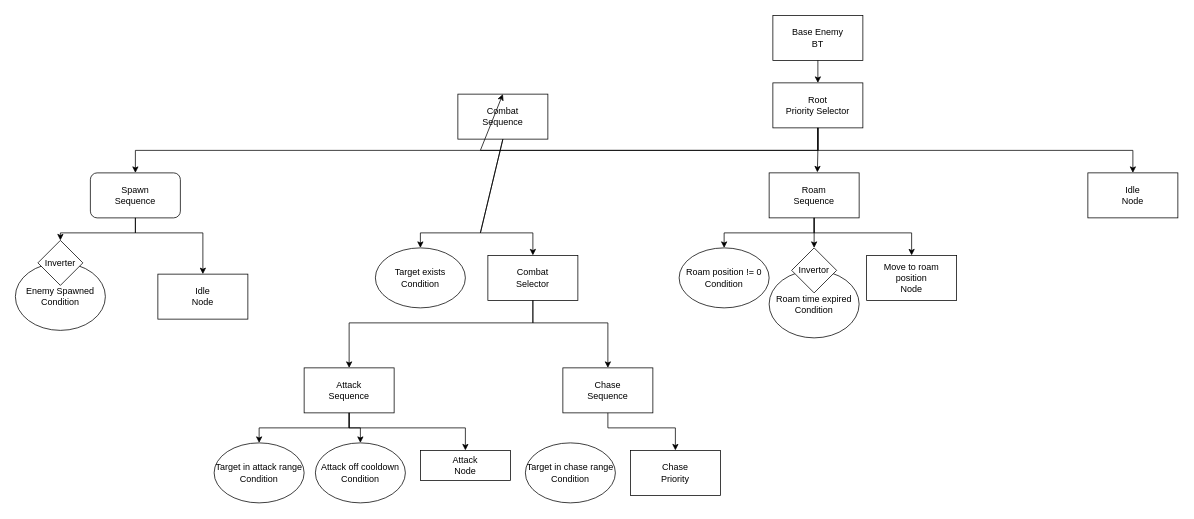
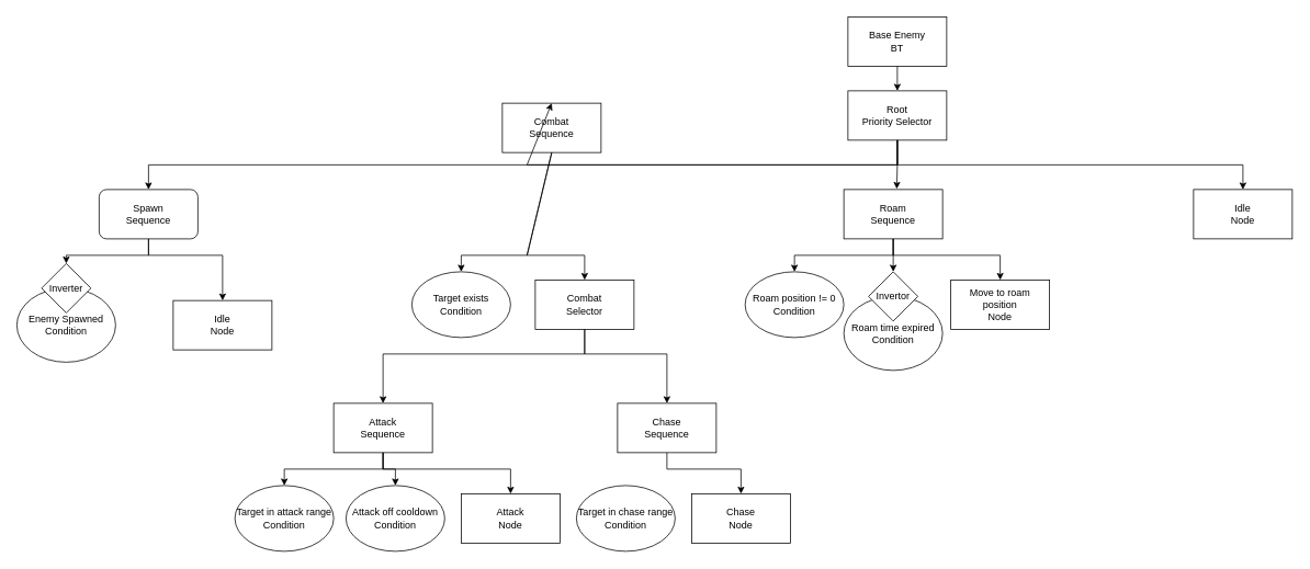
  <mxCell id="0" />
  <mxCell id="1" parent="0" />
  <mxCell id="2" value="Root&lt;div&gt;Priority Selector&lt;/div&gt;" style="rounded=0;whiteSpace=wrap;html=1;" parent="1" vertex="1"><mxGeometry x="1030" y="110" width="120" height="60" as="geometry" /></mxCell>
  <mxCell id="3" value="Roam&lt;div&gt;Sequence&lt;/div&gt;" style="rounded=0;whiteSpace=wrap;html=1;" parent="1" vertex="1"><mxGeometry x="1025" y="230" width="120" height="60" as="geometry" /></mxCell>
  <mxCell id="4" value="Roam position != 0&lt;div&gt;Condition&lt;/div&gt;" style="ellipse;whiteSpace=wrap;html=1;" parent="1" vertex="1"><mxGeometry x="905" y="330" width="120" height="80" as="geometry" /></mxCell>
  <mxCell id="5" value="Move to roam position&lt;div&gt;Node&lt;/div&gt;" style="rounded=0;whiteSpace=wrap;html=1;" parent="1" vertex="1"><mxGeometry x="1155" y="340" width="120" height="60" as="geometry" /></mxCell>
  <mxCell id="6" value="" style="endArrow=classic;html=1;rounded=0;exitX=0.5;exitY=1;exitDx=0;exitDy=0;entryX=0.5;entryY=0;entryDx=0;entryDy=0;" parent="1" source="3" target="4" edge="1"><mxGeometry width="50" height="50" relative="1" as="geometry"><mxPoint x="975" y="460" as="sourcePoint" /><mxPoint x="1025" y="410" as="targetPoint" /><Array as="points"><mxPoint x="1085" y="310" /><mxPoint x="965" y="310" /></Array></mxGeometry></mxCell>
  <mxCell id="7" value="" style="endArrow=classic;html=1;rounded=0;exitX=0.5;exitY=1;exitDx=0;exitDy=0;entryX=0.5;entryY=0;entryDx=0;entryDy=0;" parent="1" source="3" target="5" edge="1"><mxGeometry width="50" height="50" relative="1" as="geometry"><mxPoint x="1045" y="450" as="sourcePoint" /><mxPoint x="1095" y="400" as="targetPoint" /><Array as="points"><mxPoint x="1085" y="310" /><mxPoint x="1215" y="310" /></Array></mxGeometry></mxCell>
  <mxCell id="8" value="Base Enemy&lt;div&gt;BT&lt;/div&gt;" style="rounded=0;whiteSpace=wrap;html=1;" parent="1" vertex="1"><mxGeometry x="1030" y="20" width="120" height="60" as="geometry" /></mxCell>
  <mxCell id="9" value="" style="endArrow=classic;html=1;rounded=0;exitX=0.5;exitY=1;exitDx=0;exitDy=0;entryX=0.5;entryY=0;entryDx=0;entryDy=0;" parent="1" source="8" target="2" edge="1"><mxGeometry width="50" height="50" relative="1" as="geometry"><mxPoint x="1050" y="310" as="sourcePoint" /><mxPoint x="1100" y="260" as="targetPoint" /></mxGeometry></mxCell>
  <mxCell id="10" value="&lt;div&gt;Idle&lt;/div&gt;&lt;div&gt;Node&lt;/div&gt;" style="rounded=0;whiteSpace=wrap;html=1;" parent="1" vertex="1"><mxGeometry x="1450" y="230" width="120" height="60" as="geometry" /></mxCell>
  <mxCell id="11" value="" style="endArrow=classic;html=1;rounded=0;entryX=0.5;entryY=0;entryDx=0;entryDy=0;" parent="1" target="10" edge="1"><mxGeometry width="50" height="50" relative="1" as="geometry"><mxPoint x="1090" y="170" as="sourcePoint" /><mxPoint x="1850" y="230" as="targetPoint" /><Array as="points"><mxPoint x="1090" y="200" /><mxPoint x="1510" y="200" /></Array></mxGeometry></mxCell>
  <mxCell id="12" value="&lt;div&gt;Roam time expired&lt;/div&gt;&lt;div&gt;Condition&lt;/div&gt;" style="ellipse;whiteSpace=wrap;html=1;" parent="1" vertex="1"><mxGeometry x="1025" y="360" width="120" height="90" as="geometry" /></mxCell>
  <mxCell id="13" value="" style="endArrow=classic;html=1;rounded=0;exitX=0.5;exitY=1;exitDx=0;exitDy=0;entryX=0.5;entryY=0;entryDx=0;entryDy=0;" parent="1" source="3" target="14" edge="1"><mxGeometry width="50" height="50" relative="1" as="geometry"><mxPoint x="1065" y="430" as="sourcePoint" /><mxPoint x="1105" y="330" as="targetPoint" /></mxGeometry></mxCell>
  <mxCell id="14" value="Invertor" style="rhombus;whiteSpace=wrap;html=1;" parent="1" vertex="1"><mxGeometry x="1055" y="330" width="60" height="60" as="geometry" /></mxCell>
  <mxCell id="15" value="Combat&lt;div&gt;Selector&lt;/div&gt;" style="rounded=0;whiteSpace=wrap;html=1;" parent="1" vertex="1"><mxGeometry x="650" y="340" width="120" height="60" as="geometry" /></mxCell>
  <mxCell id="16" value="Attack&lt;div&gt;Sequence&lt;/div&gt;" style="rounded=0;whiteSpace=wrap;html=1;" parent="1" vertex="1"><mxGeometry x="405" y="490" width="120" height="60" as="geometry" /></mxCell>
  <mxCell id="17" value="Target in attack range&lt;div&gt;Condition&lt;/div&gt;" style="ellipse;whiteSpace=wrap;html=1;" parent="1" vertex="1"><mxGeometry x="285" y="590" width="120" height="80" as="geometry" /></mxCell>
  <mxCell id="18" value="" style="endArrow=classic;html=1;rounded=0;entryX=0.5;entryY=0;entryDx=0;entryDy=0;exitX=0.5;exitY=1;exitDx=0;exitDy=0;" parent="1" source="16" target="17" edge="1"><mxGeometry width="50" height="50" relative="1" as="geometry"><mxPoint x="405" y="570" as="sourcePoint" /><mxPoint x="555" y="610" as="targetPoint" /><Array as="points"><mxPoint x="465" y="570" /><mxPoint x="345" y="570" /></Array></mxGeometry></mxCell>
  <mxCell id="19" value="Attack off cooldown&lt;div&gt;Condition&lt;/div&gt;" style="ellipse;whiteSpace=wrap;html=1;" parent="1" vertex="1"><mxGeometry x="420" y="590" width="120" height="80" as="geometry" /></mxCell>
  <mxCell id="20" value="" style="endArrow=classic;html=1;rounded=0;entryX=0.5;entryY=0;entryDx=0;entryDy=0;" parent="1" target="19" edge="1"><mxGeometry width="50" height="50" relative="1" as="geometry"><mxPoint x="465" y="550" as="sourcePoint" /><mxPoint x="555" y="610" as="targetPoint" /><Array as="points"><mxPoint x="465" y="570" /><mxPoint x="480" y="570" /></Array></mxGeometry></mxCell>
- <mxCell id="21" value="Attack&lt;div&gt;Node&lt;/div&gt;" style="rounded=0;whiteSpace=wrap;html=1;" parent="1" vertex="1"><mxGeometry x="560" y="600" width="120" height="40" as="geometry" /></mxCell>
+ <mxCell id="21" value="Attack&lt;div&gt;Node&lt;/div&gt;" style="rounded=0;whiteSpace=wrap;html=1;" parent="1" vertex="1"><mxGeometry x="560" y="600" width="120" height="60" as="geometry" /></mxCell>
  <mxCell id="22" value="" style="endArrow=classic;html=1;rounded=0;exitX=0.5;exitY=1;exitDx=0;exitDy=0;entryX=0.5;entryY=0;entryDx=0;entryDy=0;" parent="1" source="16" target="21" edge="1"><mxGeometry width="50" height="50" relative="1" as="geometry"><mxPoint x="635" y="650" as="sourcePoint" /><mxPoint x="685" y="600" as="targetPoint" /><Array as="points"><mxPoint x="465" y="570" /><mxPoint x="620" y="570" /></Array></mxGeometry></mxCell>
  <mxCell id="23" value="Chase&lt;div&gt;Sequence&lt;/div&gt;" style="rounded=0;whiteSpace=wrap;html=1;" parent="1" vertex="1"><mxGeometry x="750" y="490" width="120" height="60" as="geometry" /></mxCell>
  <mxCell id="24" value="Target in chase range&lt;div&gt;Condition&lt;/div&gt;" style="ellipse;whiteSpace=wrap;html=1;" parent="1" vertex="1"><mxGeometry x="700" y="590" width="120" height="80" as="geometry" /></mxCell>
- <mxCell id="25" value="Chase&lt;div&gt;Priority&lt;/div&gt;" style="rounded=0;whiteSpace=wrap;html=1;" parent="1" vertex="1"><mxGeometry x="840" y="600" width="120" height="60" as="geometry" /></mxCell>
+ <mxCell id="25" value="Chase&lt;div&gt;Node&lt;/div&gt;" style="rounded=0;whiteSpace=wrap;html=1;" parent="1" vertex="1"><mxGeometry x="840" y="600" width="120" height="60" as="geometry" /></mxCell>
  <mxCell id="26" value="" style="endArrow=classic;html=1;rounded=0;exitX=0.5;exitY=1;exitDx=0;exitDy=0;entryX=0.5;entryY=0;entryDx=0;entryDy=0;" parent="1" source="23" target="25" edge="1"><mxGeometry width="50" height="50" relative="1" as="geometry"><mxPoint x="860" y="640" as="sourcePoint" /><mxPoint x="910" y="590" as="targetPoint" /><Array as="points"><mxPoint x="810" y="570" /><mxPoint x="900" y="570" /></Array></mxGeometry></mxCell>
  <mxCell id="27" value="Combat&lt;div&gt;Sequence&lt;/div&gt;" style="rounded=0;whiteSpace=wrap;html=1;" parent="1" vertex="1"><mxGeometry x="610" y="125" width="120" height="60" as="geometry" /></mxCell>
  <mxCell id="28" value="Target exists&lt;div&gt;Condition&lt;/div&gt;" style="ellipse;whiteSpace=wrap;html=1;" parent="1" vertex="1"><mxGeometry x="500" y="330" width="120" height="80" as="geometry" /></mxCell>
  <mxCell id="29" value="" style="endArrow=classic;html=1;rounded=0;exitX=0.5;exitY=1;exitDx=0;exitDy=0;entryX=0.5;entryY=0;entryDx=0;entryDy=0;" parent="1" source="27" target="28" edge="1"><mxGeometry width="50" height="50" relative="1" as="geometry"><mxPoint x="800" y="390" as="sourcePoint" /><mxPoint x="850" y="340" as="targetPoint" /><Array as="points"><mxPoint x="640" y="310" /><mxPoint x="560" y="310" /></Array></mxGeometry></mxCell>
  <mxCell id="30" value="" style="endArrow=classic;html=1;rounded=0;exitX=0.5;exitY=1;exitDx=0;exitDy=0;entryX=0.5;entryY=0;entryDx=0;entryDy=0;" parent="1" source="27" target="15" edge="1"><mxGeometry width="50" height="50" relative="1" as="geometry"><mxPoint x="810" y="380" as="sourcePoint" /><mxPoint x="860" y="330" as="targetPoint" /><Array as="points"><mxPoint x="640" y="310" /><mxPoint y="310" x="710" /></Array></mxGeometry></mxCell>
  <mxCell id="31" value="" style="endArrow=classic;html=1;rounded=0;exitX=0.5;exitY=1;exitDx=0;exitDy=0;entryX=0.5;entryY=0;entryDx=0;entryDy=0;" parent="1" source="15" target="16" edge="1"><mxGeometry width="50" height="50" relative="1" as="geometry"><mxPoint x="780" y="510" as="sourcePoint" /><mxPoint x="830" y="460" as="targetPoint" /><Array as="points"><mxPoint y="430" x="710" /><mxPoint x="465" y="430" /></Array></mxGeometry></mxCell>
  <mxCell id="32" value="" style="endArrow=classic;html=1;rounded=0;exitX=0.5;exitY=1;exitDx=0;exitDy=0;entryX=0.5;entryY=0;entryDx=0;entryDy=0;" parent="1" source="15" target="23" edge="1"><mxGeometry width="50" height="50" relative="1" as="geometry"><mxPoint x="830" y="520" as="sourcePoint" /><mxPoint x="880" y="470" as="targetPoint" /><Array as="points"><mxPoint y="430" x="710" /><mxPoint x="810" y="430" /></Array></mxGeometry></mxCell>
  <mxCell id="33" value="" style="endArrow=classic;html=1;rounded=0;exitX=0.5;exitY=1;exitDx=0;exitDy=0;entryX=0.5;entryY=0;entryDx=0;entryDy=0;" parent="1" source="2" target="27" edge="1"><mxGeometry width="50" height="50" relative="1" as="geometry"><mxPoint x="990" y="390" as="sourcePoint" /><mxPoint x="1040" y="340" as="targetPoint" /><Array as="points"><mxPoint x="1090" y="200" /><mxPoint x="640" y="200" /></Array></mxGeometry></mxCell>
  <mxCell id="34" value="" style="endArrow=classic;html=1;rounded=0;exitX=0.5;exitY=1;exitDx=0;exitDy=0;entryX=0.536;entryY=-0.012;entryDx=0;entryDy=0;entryPerimeter=0;" parent="1" source="2" target="3" edge="1"><mxGeometry width="50" height="50" relative="1" as="geometry"><mxPoint x="1190" y="310" as="sourcePoint" /><mxPoint x="1240" y="260" as="targetPoint" /><Array as="points"><mxPoint x="1090" y="200" /></Array></mxGeometry></mxCell>
  <mxCell id="35" value="Spawn&lt;div&gt;Sequence&lt;/div&gt;" style="whiteSpace=wrap;html=1;rounded=1;" vertex="1" parent="1"><mxGeometry x="120" y="230" width="120" height="60" as="geometry" /></mxCell>
  <mxCell id="36" value="&lt;div&gt;&lt;span style=&quot;background-color: initial;&quot;&gt;Enemy Spawned&lt;/span&gt;&lt;/div&gt;&lt;div&gt;&lt;span style=&quot;background-color: initial;&quot;&gt;Condition&lt;/span&gt;&lt;br&gt;&lt;/div&gt;" style="ellipse;whiteSpace=wrap;html=1;" vertex="1" parent="1"><mxGeometry x="20" y="350" width="120" height="90" as="geometry" /></mxCell>
  <mxCell id="37" value="Inverter" style="rhombus;whiteSpace=wrap;html=1;" vertex="1" parent="1"><mxGeometry x="50" y="320" width="60" height="60" as="geometry" /></mxCell>
  <mxCell id="38" value="&lt;div&gt;Idle&lt;/div&gt;&lt;div&gt;Node&lt;/div&gt;" style="rounded=0;whiteSpace=wrap;html=1;" vertex="1" parent="1"><mxGeometry x="210" y="365" width="120" height="60" as="geometry" /></mxCell>
  <mxCell id="39" value="" style="endArrow=classic;html=1;rounded=0;exitX=0.5;exitY=1;exitDx=0;exitDy=0;entryX=0.5;entryY=0;entryDx=0;entryDy=0;" edge="1" parent="1" source="35" target="37"><mxGeometry width="50" height="50" relative="1" as="geometry"><mxPoint x="220" y="410" as="sourcePoint" /><mxPoint x="270" y="360" as="targetPoint" /><Array as="points"><mxPoint x="180" y="310" /><mxPoint x="80" y="310" /></Array></mxGeometry></mxCell>
  <mxCell id="40" value="" style="endArrow=classic;html=1;rounded=0;exitX=0.5;exitY=1;exitDx=0;exitDy=0;entryX=0.5;entryY=0;entryDx=0;entryDy=0;" edge="1" parent="1" source="35" target="38"><mxGeometry width="50" height="50" relative="1" as="geometry"><mxPoint x="220" y="410" as="sourcePoint" /><mxPoint x="280" y="330" as="targetPoint" /><Array as="points"><mxPoint x="180" y="310" /><mxPoint x="270" y="310" /></Array></mxGeometry></mxCell>
  <mxCell id="41" value="" style="endArrow=classic;html=1;rounded=0;exitX=0.5;exitY=1;exitDx=0;exitDy=0;entryX=0.5;entryY=0;entryDx=0;entryDy=0;" edge="1" parent="1" source="2" target="35"><mxGeometry width="50" height="50" relative="1" as="geometry"><mxPoint x="480" y="350" as="sourcePoint" /><mxPoint x="530" y="300" as="targetPoint" /><Array as="points"><mxPoint x="1090" y="200" /><mxPoint x="180" y="200" /></Array></mxGeometry></mxCell>
